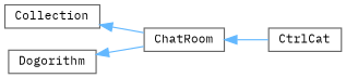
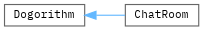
  digraph {
    fontname="IBM Plex Mono"
    rankdir=LR
    node [color=grey40 fillcolor=white fontname="IBM Plex Mono" fontsize=10 shape=box style=filled]
    edge [color=steelblue1 dir=back fontname="IBM Plex Mono" fontsize=10 labelfontname=Helvetica labelfontsize=10 style=solid]
-   n1 [height=0.2 label=Collection width=0.4]
    n2 [height=0.2 label=ChatRoom width=0.4]
-   n3 [height=0.2 label=CtrlCat width=0.4]
    n4 [height=0.2 label=Dogorithm width=0.4]
-   n1 -> n2
-   n2 -> n3
    n4 -> n2
  }
